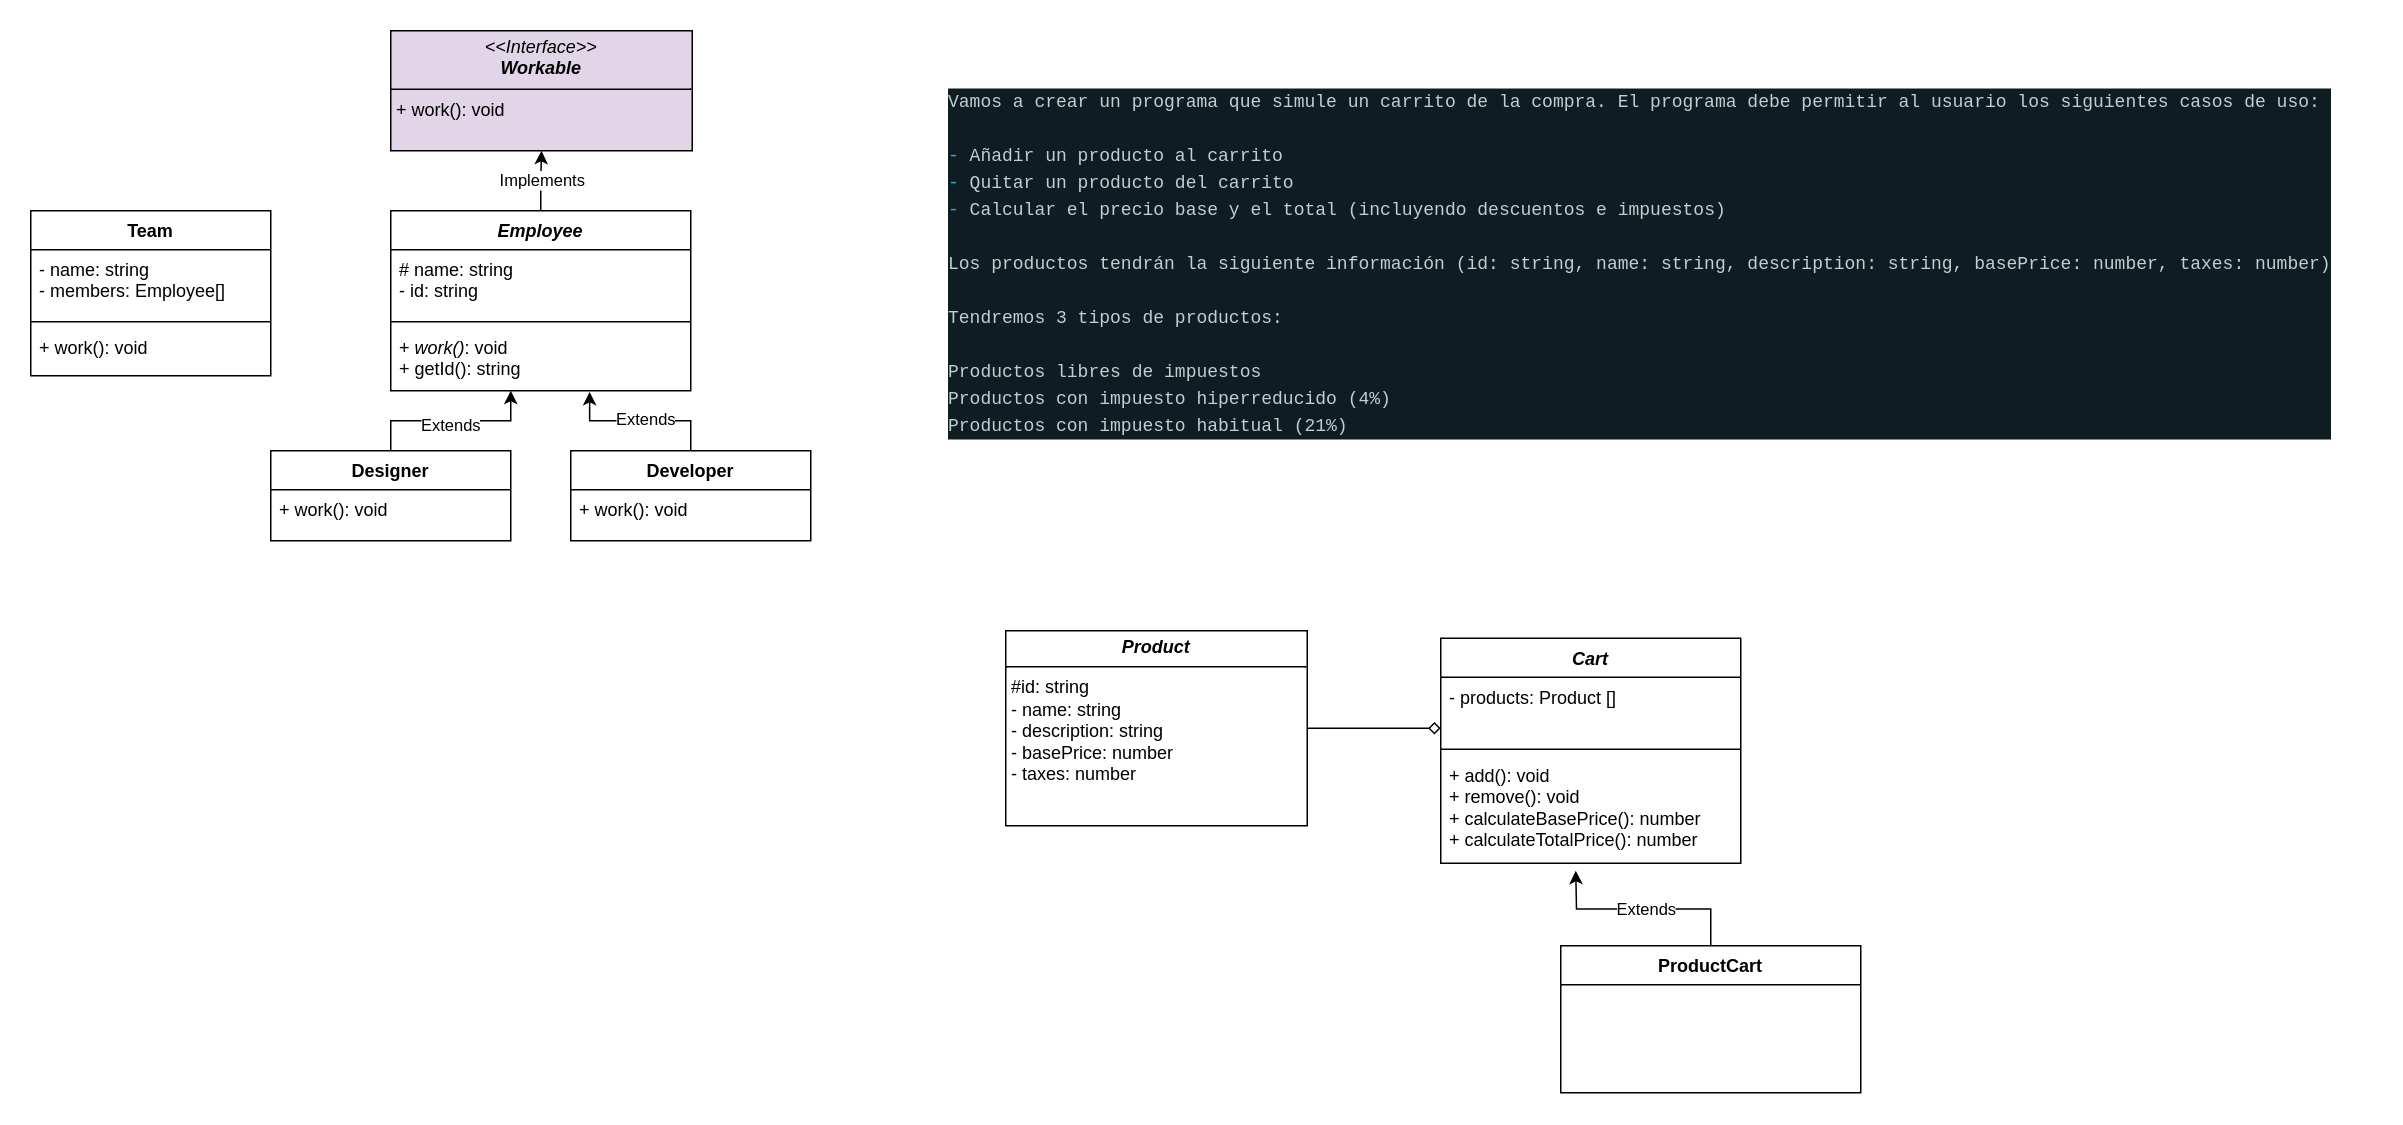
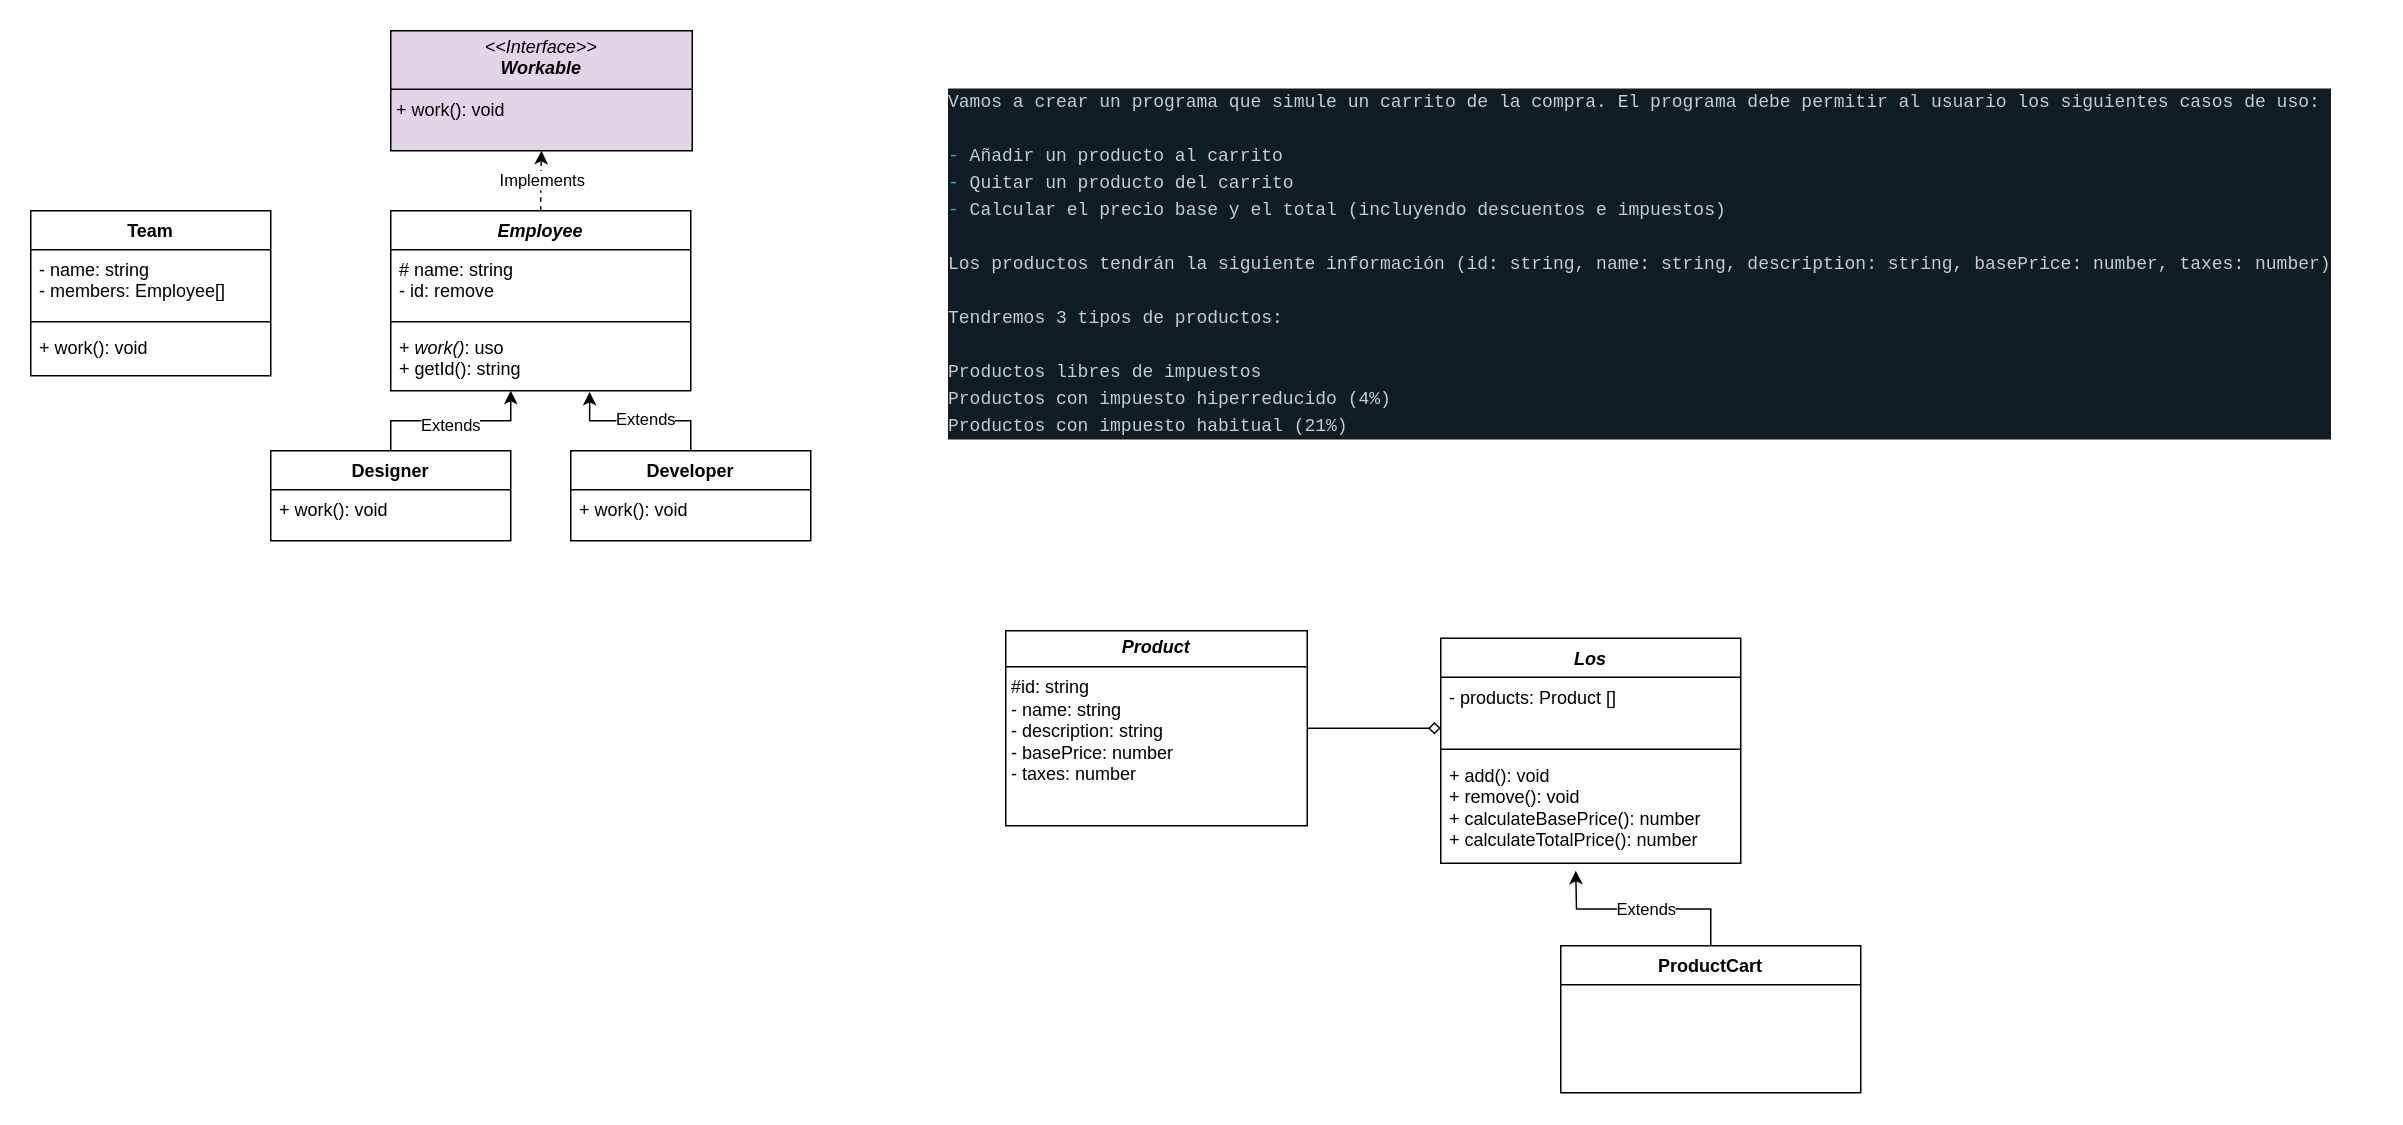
  <mxCell id="0" />
  <mxCell id="1" parent="0" />
  <mxCell id="2" value="&lt;p style=&quot;margin:0px;margin-top:4px;text-align:center;&quot;&gt;&lt;i&gt;&amp;lt;&amp;lt;Interface&amp;gt;&amp;gt;&lt;/i&gt;&lt;br&gt;&lt;b&gt;&lt;i&gt;Workable&lt;/i&gt;&lt;/b&gt;&lt;/p&gt;&lt;hr size=&quot;1&quot; style=&quot;border-style:solid;&quot;&gt;&lt;p style=&quot;margin:0px;margin-left:4px;&quot;&gt;&lt;span style=&quot;background-color: initial;&quot;&gt;+ work(): void&lt;/span&gt;&lt;br&gt;&lt;/p&gt;" style="verticalAlign=top;align=left;overflow=fill;html=1;whiteSpace=wrap;fillColor=#e1d5e7;" parent="1" vertex="1"><mxGeometry x="260" y="20" width="201" height="80" as="geometry" /></mxCell>
- <mxCell id="3" style="edgeStyle=orthogonalEdgeStyle;rounded=0;orthogonalLoop=1;jettySize=auto;html=1;entryX=0.5;entryY=1;entryDx=0;entryDy=0;" parent="1" source="5" target="2" edge="1"><mxGeometry relative="1" as="geometry" /></mxCell>
+ <mxCell id="3" style="edgeStyle=orthogonalEdgeStyle;rounded=0;orthogonalLoop=1;jettySize=auto;html=1;entryX=0.5;entryY=1;entryDx=0;entryDy=0;dashed=1;" parent="1" source="5" target="2" edge="1"><mxGeometry relative="1" as="geometry" /></mxCell>
  <mxCell id="4" value="Implements" style="edgeLabel;html=1;align=center;verticalAlign=middle;resizable=0;points=[];" parent="3" vertex="1" connectable="0"><mxGeometry x="0.609" y="1" relative="1" as="geometry"><mxPoint x="1" y="12" as="offset" /></mxGeometry></mxCell>
  <mxCell id="5" value="&lt;i&gt;Employee&lt;/i&gt;" style="swimlane;fontStyle=1;align=center;verticalAlign=top;childLayout=stackLayout;horizontal=1;startSize=26;horizontalStack=0;resizeParent=1;resizeParentMax=0;resizeLast=0;collapsible=1;marginBottom=0;whiteSpace=wrap;html=1;" parent="1" vertex="1"><mxGeometry x="260" y="140" width="200" height="120" as="geometry" /></mxCell>
- <mxCell id="6" value="# name: string&lt;div&gt;- id: string&lt;/div&gt;" style="text;strokeColor=none;fillColor=none;align=left;verticalAlign=top;spacingLeft=4;spacingRight=4;overflow=hidden;rotatable=0;points=[[0,0.5],[1,0.5]];portConstraint=eastwest;whiteSpace=wrap;html=1;" parent="5" vertex="1"><mxGeometry y="26" width="200" height="44" as="geometry" /></mxCell>
+ <mxCell id="6" value="# name: string&lt;div&gt;- id: remove&lt;/div&gt;" style="text;strokeColor=none;fillColor=none;align=left;verticalAlign=top;spacingLeft=4;spacingRight=4;overflow=hidden;rotatable=0;points=[[0,0.5],[1,0.5]];portConstraint=eastwest;whiteSpace=wrap;html=1;" parent="5" vertex="1"><mxGeometry y="26" width="200" height="44" as="geometry" /></mxCell>
  <mxCell id="7" value="" style="line;strokeWidth=1;fillColor=none;align=left;verticalAlign=middle;spacingTop=-1;spacingLeft=3;spacingRight=3;rotatable=0;labelPosition=right;points=[];portConstraint=eastwest;strokeColor=inherit;" parent="5" vertex="1"><mxGeometry y="70" width="200" height="8" as="geometry" /></mxCell>
- <mxCell id="8" value="+ &lt;i&gt;work()&lt;/i&gt;: void&lt;div&gt;+ getId(): string&lt;/div&gt;" style="text;strokeColor=none;fillColor=none;align=left;verticalAlign=top;spacingLeft=4;spacingRight=4;overflow=hidden;rotatable=0;points=[[0,0.5],[1,0.5]];portConstraint=eastwest;whiteSpace=wrap;html=1;" parent="5" vertex="1"><mxGeometry y="78" width="200" height="42" as="geometry" /></mxCell>
+ <mxCell id="8" value="+ &lt;i&gt;work()&lt;/i&gt;: uso&lt;div&gt;+ getId(): string&lt;/div&gt;" style="text;strokeColor=none;fillColor=none;align=left;verticalAlign=top;spacingLeft=4;spacingRight=4;overflow=hidden;rotatable=0;points=[[0,0.5],[1,0.5]];portConstraint=eastwest;whiteSpace=wrap;html=1;" parent="5" vertex="1"><mxGeometry y="78" width="200" height="42" as="geometry" /></mxCell>
  <mxCell id="9" value="Developer" style="swimlane;fontStyle=1;align=center;verticalAlign=top;childLayout=stackLayout;horizontal=1;startSize=26;horizontalStack=0;resizeParent=1;resizeParentMax=0;resizeLast=0;collapsible=1;marginBottom=0;whiteSpace=wrap;html=1;" parent="1" vertex="1"><mxGeometry x="380" y="300" width="160" height="60" as="geometry" /></mxCell>
  <mxCell id="10" value="+ work(): void" style="text;strokeColor=none;fillColor=none;align=left;verticalAlign=top;spacingLeft=4;spacingRight=4;overflow=hidden;rotatable=0;points=[[0,0.5],[1,0.5]];portConstraint=eastwest;whiteSpace=wrap;html=1;" parent="9" vertex="1"><mxGeometry y="26" width="160" height="34" as="geometry" /></mxCell>
  <mxCell id="11" style="edgeStyle=orthogonalEdgeStyle;rounded=0;orthogonalLoop=1;jettySize=auto;html=1;entryX=0.663;entryY=1.018;entryDx=0;entryDy=0;entryPerimeter=0;" parent="1" source="9" target="8" edge="1"><mxGeometry relative="1" as="geometry" /></mxCell>
  <mxCell id="12" value="Extends" style="edgeLabel;html=1;align=center;verticalAlign=middle;resizable=0;points=[];" parent="11" vertex="1" connectable="0"><mxGeometry x="-0.04" y="-2" relative="1" as="geometry"><mxPoint as="offset" /></mxGeometry></mxCell>
  <mxCell id="13" value="Designer" style="swimlane;fontStyle=1;align=center;verticalAlign=top;childLayout=stackLayout;horizontal=1;startSize=26;horizontalStack=0;resizeParent=1;resizeParentMax=0;resizeLast=0;collapsible=1;marginBottom=0;whiteSpace=wrap;html=1;" parent="1" vertex="1"><mxGeometry x="180" y="300" width="160" height="60" as="geometry" /></mxCell>
  <mxCell id="14" value="+ work(): void" style="text;strokeColor=none;fillColor=none;align=left;verticalAlign=top;spacingLeft=4;spacingRight=4;overflow=hidden;rotatable=0;points=[[0,0.5],[1,0.5]];portConstraint=eastwest;whiteSpace=wrap;html=1;" parent="13" vertex="1"><mxGeometry y="26" width="160" height="34" as="geometry" /></mxCell>
  <mxCell id="15" value="Team" style="swimlane;fontStyle=1;align=center;verticalAlign=top;childLayout=stackLayout;horizontal=1;startSize=26;horizontalStack=0;resizeParent=1;resizeParentMax=0;resizeLast=0;collapsible=1;marginBottom=0;whiteSpace=wrap;html=1;" parent="1" vertex="1"><mxGeometry x="20" y="140" width="160" height="110" as="geometry" /></mxCell>
  <mxCell id="16" value="- name: string&lt;div&gt;- members: Employee[]&lt;/div&gt;" style="text;strokeColor=none;fillColor=none;align=left;verticalAlign=top;spacingLeft=4;spacingRight=4;overflow=hidden;rotatable=0;points=[[0,0.5],[1,0.5]];portConstraint=eastwest;whiteSpace=wrap;html=1;" parent="15" vertex="1"><mxGeometry y="26" width="160" height="44" as="geometry" /></mxCell>
  <mxCell id="17" value="" style="line;strokeWidth=1;fillColor=none;align=left;verticalAlign=middle;spacingTop=-1;spacingLeft=3;spacingRight=3;rotatable=0;labelPosition=right;points=[];portConstraint=eastwest;strokeColor=inherit;" parent="15" vertex="1"><mxGeometry y="70" width="160" height="8" as="geometry" /></mxCell>
  <mxCell id="18" value="+ work(): void" style="text;strokeColor=none;fillColor=none;align=left;verticalAlign=top;spacingLeft=4;spacingRight=4;overflow=hidden;rotatable=0;points=[[0,0.5],[1,0.5]];portConstraint=eastwest;whiteSpace=wrap;html=1;" parent="15" vertex="1"><mxGeometry y="78" width="160" height="32" as="geometry" /></mxCell>
  <mxCell id="19" style="edgeStyle=orthogonalEdgeStyle;rounded=0;orthogonalLoop=1;jettySize=auto;html=1;entryX=0.4;entryY=1;entryDx=0;entryDy=0;entryPerimeter=0;" parent="1" source="13" target="8" edge="1"><mxGeometry relative="1" as="geometry" /></mxCell>
  <mxCell id="20" value="Extends" style="edgeLabel;html=1;align=center;verticalAlign=middle;resizable=0;points=[];" parent="19" vertex="1" connectable="0"><mxGeometry x="-0.024" y="-2" relative="1" as="geometry"><mxPoint as="offset" /></mxGeometry></mxCell>
  <mxCell id="21" value="&lt;div style=&quot;color: rgb(194, 206, 209); background-color: rgb(15, 28, 33); font-family: Menlo, Monaco, &amp;quot;Courier New&amp;quot;, monospace; line-height: 18px; white-space-collapse: preserve;&quot;&gt;&lt;div&gt;Vamos a crear un programa que simule un carrito de la compra. El programa debe permitir al usuario los siguientes casos de uso:&lt;/div&gt;&lt;br&gt;&lt;div&gt;&lt;span style=&quot;color: #10bdc9;&quot;&gt;-&lt;/span&gt; Añadir un producto al carrito&lt;/div&gt;&lt;div&gt;&lt;span style=&quot;color: #10bdc9;&quot;&gt;-&lt;/span&gt; Quitar un producto del carrito&lt;/div&gt;&lt;div&gt;&lt;span style=&quot;color: #10bdc9;&quot;&gt;-&lt;/span&gt; Calcular el precio base y el total (incluyendo descuentos e impuestos)&lt;/div&gt;&lt;br&gt;&lt;div&gt;Los productos tendrán la siguiente información (id: string, name: string, description: string, basePrice: number, taxes: number)&lt;/div&gt;&lt;br&gt;&lt;div&gt;Tendremos 3 tipos de productos:&lt;/div&gt;&lt;br&gt;&lt;div&gt;Productos libres de impuestos&lt;/div&gt;&lt;div&gt;Productos con impuesto hiperreducido (4%)&lt;/div&gt;&lt;div style=&quot;&quot;&gt;Productos con impuesto habitual (21%)&lt;/div&gt;&lt;/div&gt;" style="text;html=1;align=left;verticalAlign=middle;resizable=0;points=[];autosize=1;strokeColor=none;fillColor=none;" vertex="1" parent="1"><mxGeometry x="630" y="50" width="950" height="250" as="geometry" /></mxCell>
  <mxCell id="22" value="&lt;p style=&quot;margin:0px;margin-top:4px;text-align:center;&quot;&gt;&lt;b&gt;&lt;i&gt;Product&lt;/i&gt;&lt;/b&gt;&lt;/p&gt;&lt;hr size=&quot;1&quot; style=&quot;border-style:solid;&quot;&gt;&lt;p style=&quot;margin:0px;margin-left:4px;&quot;&gt;&lt;span style=&quot;background-color: initial;&quot;&gt;#id: string&lt;/span&gt;&lt;br&gt;&lt;/p&gt;&lt;p style=&quot;margin:0px;margin-left:4px;&quot;&gt;&lt;span style=&quot;background-color: initial;&quot;&gt;- name: string&lt;/span&gt;&lt;/p&gt;&lt;p style=&quot;margin:0px;margin-left:4px;&quot;&gt;&lt;span style=&quot;background-color: initial;&quot;&gt;- description: string&lt;/span&gt;&lt;/p&gt;&lt;p style=&quot;margin:0px;margin-left:4px;&quot;&gt;&lt;span style=&quot;background-color: initial;&quot;&gt;- basePrice: number&lt;/span&gt;&lt;/p&gt;&lt;p style=&quot;margin:0px;margin-left:4px;&quot;&gt;&lt;span style=&quot;background-color: initial;&quot;&gt;- taxes: number&lt;/span&gt;&lt;/p&gt;&lt;p style=&quot;margin:0px;margin-left:4px;&quot;&gt;&lt;span style=&quot;background-color: initial;&quot;&gt;&lt;br&gt;&lt;/span&gt;&lt;/p&gt;" style="verticalAlign=top;align=left;overflow=fill;html=1;whiteSpace=wrap;" vertex="1" parent="1"><mxGeometry x="670" y="420" width="201" height="130" as="geometry" /></mxCell>
- <mxCell id="23" value="&lt;i&gt;Cart&lt;/i&gt;" style="swimlane;fontStyle=1;align=center;verticalAlign=top;childLayout=stackLayout;horizontal=1;startSize=26;horizontalStack=0;resizeParent=1;resizeParentMax=0;resizeLast=0;collapsible=1;marginBottom=0;whiteSpace=wrap;html=1;" vertex="1" parent="1"><mxGeometry x="960" y="425" width="200" height="150" as="geometry" /></mxCell>
+ <mxCell id="23" value="&lt;i&gt;Los&lt;/i&gt;" style="swimlane;fontStyle=1;align=center;verticalAlign=top;childLayout=stackLayout;horizontal=1;startSize=26;horizontalStack=0;resizeParent=1;resizeParentMax=0;resizeLast=0;collapsible=1;marginBottom=0;whiteSpace=wrap;html=1;" vertex="1" parent="1"><mxGeometry x="960" y="425" width="200" height="150" as="geometry" /></mxCell>
  <mxCell id="24" value="&lt;div&gt;- products: Product []&lt;/div&gt;" style="text;strokeColor=none;fillColor=none;align=left;verticalAlign=top;spacingLeft=4;spacingRight=4;overflow=hidden;rotatable=0;points=[[0,0.5],[1,0.5]];portConstraint=eastwest;whiteSpace=wrap;html=1;" vertex="1" parent="23"><mxGeometry y="26" width="200" height="44" as="geometry" /></mxCell>
  <mxCell id="25" value="" style="line;strokeWidth=1;fillColor=none;align=left;verticalAlign=middle;spacingTop=-1;spacingLeft=3;spacingRight=3;rotatable=0;labelPosition=right;points=[];portConstraint=eastwest;strokeColor=inherit;" vertex="1" parent="23"><mxGeometry y="70" width="200" height="8" as="geometry" /></mxCell>
  <mxCell id="26" value="+ add(): void&lt;div&gt;+ remove(): void&lt;/div&gt;&lt;div&gt;+ calculateBasePrice(): number&lt;br&gt;&lt;/div&gt;&lt;div&gt;+ calculateTotalPrice(): number&lt;/div&gt;" style="text;strokeColor=none;fillColor=none;align=left;verticalAlign=top;spacingLeft=4;spacingRight=4;overflow=hidden;rotatable=0;points=[[0,0.5],[1,0.5]];portConstraint=eastwest;whiteSpace=wrap;html=1;" vertex="1" parent="23"><mxGeometry y="78" width="200" height="72" as="geometry" /></mxCell>
  <mxCell id="27" style="edgeStyle=orthogonalEdgeStyle;rounded=0;orthogonalLoop=1;jettySize=auto;html=1;entryX=0;entryY=0.773;entryDx=0;entryDy=0;entryPerimeter=0;endArrow=diamond;endFill=0;" edge="1" parent="1" source="22" target="24"><mxGeometry relative="1" as="geometry" /></mxCell>
  <mxCell id="28" value="ProductCart" style="swimlane;fontStyle=1;align=center;verticalAlign=top;childLayout=stackLayout;horizontal=1;startSize=26;horizontalStack=0;resizeParent=1;resizeParentMax=0;resizeLast=0;collapsible=1;marginBottom=0;whiteSpace=wrap;html=1;" vertex="1" parent="1"><mxGeometry x="1040" y="630" width="200" height="98" as="geometry" /></mxCell>
  <mxCell id="29" value="&lt;div&gt;&lt;br&gt;&lt;/div&gt;" style="text;strokeColor=none;fillColor=none;align=left;verticalAlign=top;spacingLeft=4;spacingRight=4;overflow=hidden;rotatable=0;points=[[0,0.5],[1,0.5]];portConstraint=eastwest;whiteSpace=wrap;html=1;" vertex="1" parent="28"><mxGeometry y="26" width="200" height="72" as="geometry" /></mxCell>
  <mxCell id="30" style="edgeStyle=orthogonalEdgeStyle;rounded=0;orthogonalLoop=1;jettySize=auto;html=1;exitX=0.5;exitY=0;exitDx=0;exitDy=0;" edge="1" parent="1" source="28"><mxGeometry relative="1" as="geometry"><mxPoint x="1050" y="580" as="targetPoint" /></mxGeometry></mxCell>
  <mxCell id="31" value="Extends" style="edgeLabel;html=1;align=center;verticalAlign=middle;resizable=0;points=[];" vertex="1" connectable="0" parent="30"><mxGeometry x="-0.018" relative="1" as="geometry"><mxPoint as="offset" /></mxGeometry></mxCell>
